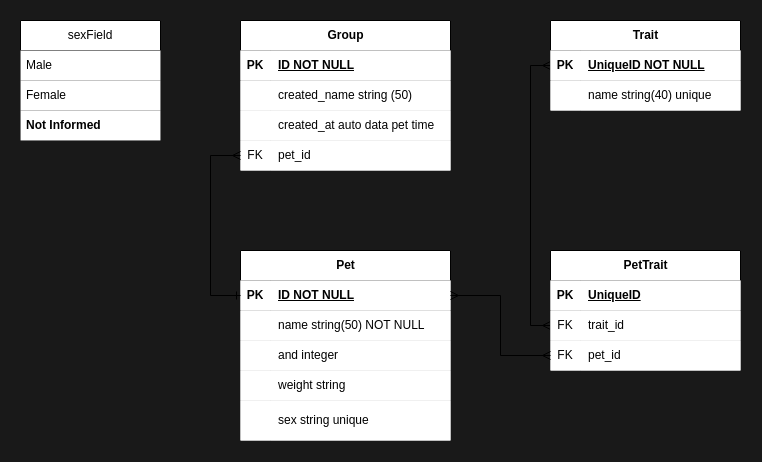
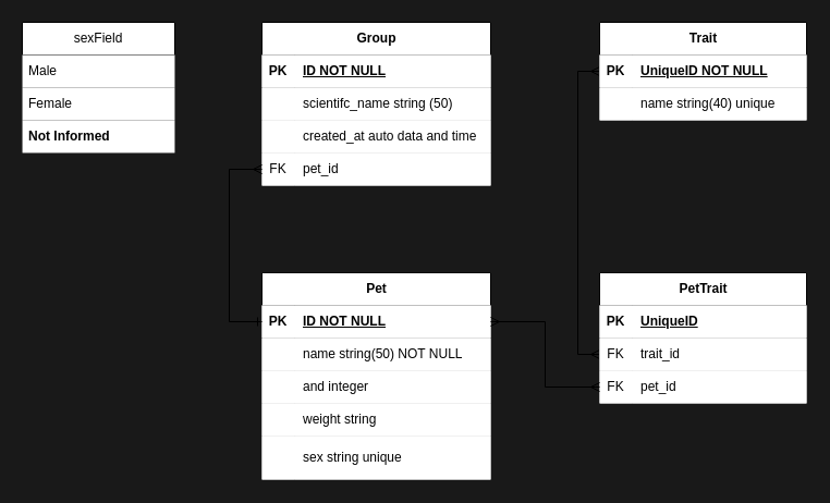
  <mxCell id="0" />
  <mxCell id="1" parent="0" />
  <mxCell id="2" value="Pet" style="shape=table;startSize=30;container=1;collapsible=1;childLayout=tableLayout;fixedRows=1;rowLines=0;fontStyle=1;align=center;resizeLast=1;html=1;fillStyle=auto;fillColor=default;" parent="1" vertex="1"><mxGeometry x="240" y="250" width="210" height="190" as="geometry" /></mxCell>
  <mxCell id="3" value="" style="shape=tableRow;horizontal=0;startSize=0;swimlaneHead=0;swimlaneBody=0;fillColor=default;collapsible=0;dropTarget=0;points=[[0,0.5],[1,0.5]];portConstraint=eastwest;top=0;left=0;right=0;bottom=1;" parent="2" vertex="1"><mxGeometry y="30" width="210" height="30" as="geometry" /></mxCell>
  <mxCell id="4" value="PK" style="shape=partialRectangle;connectable=0;fillColor=default;top=0;left=0;bottom=0;right=0;fontStyle=1;overflow=hidden;whiteSpace=wrap;html=1;shadow=0;" parent="3" vertex="1"><mxGeometry width="30" height="30" as="geometry"><mxRectangle width="30" height="30" as="alternateBounds" /></mxGeometry></mxCell>
  <mxCell id="5" value="ID NOT NULL" style="shape=partialRectangle;connectable=0;fillColor=default;top=0;left=0;bottom=0;right=0;align=left;spacingLeft=6;fontStyle=5;overflow=hidden;whiteSpace=wrap;html=1;shadow=0;" parent="3" vertex="1"><mxGeometry x="30" width="180" height="30" as="geometry"><mxRectangle width="180" height="30" as="alternateBounds" /></mxGeometry></mxCell>
  <mxCell id="6" value="" style="shape=tableRow;horizontal=0;startSize=0;swimlaneHead=0;swimlaneBody=0;fillColor=default;collapsible=0;dropTarget=0;points=[[0,0.5],[1,0.5]];portConstraint=eastwest;top=0;left=0;right=0;bottom=0;" parent="2" vertex="1"><mxGeometry y="60" width="210" height="30" as="geometry" /></mxCell>
  <mxCell id="7" value="" style="shape=partialRectangle;connectable=0;fillColor=default;top=0;left=0;bottom=0;right=0;editable=1;overflow=hidden;whiteSpace=wrap;html=1;shadow=0;" parent="6" vertex="1"><mxGeometry width="30" height="30" as="geometry"><mxRectangle width="30" height="30" as="alternateBounds" /></mxGeometry></mxCell>
  <mxCell id="8" value="name string(50) NOT NULL" style="shape=partialRectangle;connectable=0;fillColor=default;top=0;left=0;bottom=0;right=0;align=left;spacingLeft=6;overflow=hidden;whiteSpace=wrap;html=1;shadow=0;" parent="6" vertex="1"><mxGeometry x="30" width="180" height="30" as="geometry"><mxRectangle width="180" height="30" as="alternateBounds" /></mxGeometry></mxCell>
  <mxCell id="9" style="shape=tableRow;horizontal=0;startSize=0;swimlaneHead=0;swimlaneBody=0;fillColor=default;collapsible=0;dropTarget=0;points=[[0,0.5],[1,0.5]];portConstraint=eastwest;top=0;left=0;right=0;bottom=0;" parent="2" vertex="1"><mxGeometry y="90" width="210" height="30" as="geometry" /></mxCell>
  <mxCell id="10" style="shape=partialRectangle;connectable=0;fillColor=default;top=0;left=0;bottom=0;right=0;editable=1;overflow=hidden;whiteSpace=wrap;html=1;shadow=0;" parent="9" vertex="1"><mxGeometry width="30" height="30" as="geometry"><mxRectangle width="30" height="30" as="alternateBounds" /></mxGeometry></mxCell>
  <mxCell id="11" value="and integer" style="shape=partialRectangle;connectable=0;fillColor=default;top=0;left=0;bottom=0;right=0;align=left;spacingLeft=6;overflow=hidden;whiteSpace=wrap;html=1;shadow=0;" parent="9" vertex="1"><mxGeometry x="30" width="180" height="30" as="geometry"><mxRectangle width="180" height="30" as="alternateBounds" /></mxGeometry></mxCell>
  <mxCell id="12" style="shape=tableRow;horizontal=0;startSize=0;swimlaneHead=0;swimlaneBody=0;fillColor=default;collapsible=0;dropTarget=0;points=[[0,0.5],[1,0.5]];portConstraint=eastwest;top=0;left=0;right=0;bottom=0;" parent="2" vertex="1"><mxGeometry y="120" width="210" height="30" as="geometry" /></mxCell>
  <mxCell id="13" style="shape=partialRectangle;connectable=0;fillColor=default;top=0;left=0;bottom=0;right=0;editable=1;overflow=hidden;whiteSpace=wrap;html=1;shadow=0;" parent="12" vertex="1"><mxGeometry width="30" height="30" as="geometry"><mxRectangle width="30" height="30" as="alternateBounds" /></mxGeometry></mxCell>
  <mxCell id="14" value="weight string" style="shape=partialRectangle;connectable=0;fillColor=default;top=0;left=0;bottom=0;right=0;align=left;spacingLeft=6;overflow=hidden;whiteSpace=wrap;html=1;shadow=0;" parent="12" vertex="1"><mxGeometry x="30" width="180" height="30" as="geometry"><mxRectangle width="180" height="30" as="alternateBounds" /></mxGeometry></mxCell>
  <mxCell id="15" style="shape=tableRow;horizontal=0;startSize=0;swimlaneHead=0;swimlaneBody=0;fillColor=default;collapsible=0;dropTarget=0;points=[[0,0.5],[1,0.5]];portConstraint=eastwest;top=0;left=0;right=0;bottom=0;" parent="2" vertex="1"><mxGeometry y="150" width="210" height="40" as="geometry" /></mxCell>
  <mxCell id="16" style="shape=partialRectangle;connectable=0;fillColor=default;top=0;left=0;bottom=0;right=0;editable=1;overflow=hidden;whiteSpace=wrap;html=1;shadow=0;" parent="15" vertex="1"><mxGeometry width="30" height="40" as="geometry"><mxRectangle width="30" height="40" as="alternateBounds" /></mxGeometry></mxCell>
  <mxCell id="17" value="sex string unique" style="shape=partialRectangle;connectable=0;fillColor=default;top=0;left=0;bottom=0;right=0;align=left;spacingLeft=6;overflow=hidden;whiteSpace=wrap;html=1;shadow=0;" parent="15" vertex="1"><mxGeometry x="30" width="180" height="40" as="geometry"><mxRectangle width="180" height="40" as="alternateBounds" /></mxGeometry></mxCell>
  <mxCell id="18" style="edgeStyle=orthogonalEdgeStyle;rounded=0;orthogonalLoop=1;jettySize=auto;html=1;exitX=0;exitY=0.5;exitDx=0;exitDy=0;entryX=0;entryY=0.5;entryDx=0;entryDy=0;startArrow=ERmany;startFill=0;endArrow=ERmany;endFill=0;" edge="1" parent="1" source="19" target="48"><mxGeometry relative="1" as="geometry" /></mxCell>
  <mxCell id="19" value="Trait" style="shape=table;startSize=30;container=1;collapsible=1;childLayout=tableLayout;fixedRows=1;rowLines=0;fontStyle=1;align=center;resizeLast=1;html=1;fillColor=default;" parent="1" vertex="1"><mxGeometry x="550" y="20" width="190.0" height="90" as="geometry" /></mxCell>
  <mxCell id="20" value="" style="shape=tableRow;horizontal=0;startSize=0;swimlaneHead=0;swimlaneBody=0;fillColor=default;collapsible=0;dropTarget=0;points=[[0,0.5],[1,0.5]];portConstraint=eastwest;top=0;left=0;right=0;bottom=1;" parent="19" vertex="1"><mxGeometry y="30" width="190.0" height="30" as="geometry" /></mxCell>
  <mxCell id="21" value="PK" style="shape=partialRectangle;connectable=0;fillColor=default;top=0;left=0;bottom=0;right=0;fontStyle=1;overflow=hidden;whiteSpace=wrap;html=1;" parent="20" vertex="1"><mxGeometry width="30" height="30" as="geometry"><mxRectangle width="30" height="30" as="alternateBounds" /></mxGeometry></mxCell>
  <mxCell id="22" value="UniqueID NOT NULL" style="shape=partialRectangle;connectable=0;fillColor=default;top=0;left=0;bottom=0;right=0;align=left;spacingLeft=6;fontStyle=5;overflow=hidden;whiteSpace=wrap;html=1;" parent="20" vertex="1"><mxGeometry x="30" width="160.0" height="30" as="geometry"><mxRectangle width="160.0" height="30" as="alternateBounds" /></mxGeometry></mxCell>
  <mxCell id="23" value="" style="shape=tableRow;horizontal=0;startSize=0;swimlaneHead=0;swimlaneBody=0;fillColor=default;collapsible=0;dropTarget=0;points=[[0,0.5],[1,0.5]];portConstraint=eastwest;top=0;left=0;right=0;bottom=0;" parent="19" vertex="1"><mxGeometry y="60" width="190.0" height="30" as="geometry" /></mxCell>
  <mxCell id="24" value="" style="shape=partialRectangle;connectable=0;fillColor=default;top=0;left=0;bottom=0;right=0;editable=1;overflow=hidden;whiteSpace=wrap;html=1;" parent="23" vertex="1"><mxGeometry width="30" height="30" as="geometry"><mxRectangle width="30" height="30" as="alternateBounds" /></mxGeometry></mxCell>
  <mxCell id="25" value="name string(40) unique" style="shape=partialRectangle;connectable=0;fillColor=default;top=0;left=0;bottom=0;right=0;align=left;spacingLeft=6;overflow=hidden;whiteSpace=wrap;html=1;" parent="23" vertex="1"><mxGeometry x="30" width="160.0" height="30" as="geometry"><mxRectangle width="160.0" height="30" as="alternateBounds" /></mxGeometry></mxCell>
  <mxCell id="26" value="Group" style="shape=table;startSize=30;container=1;collapsible=1;childLayout=tableLayout;fixedRows=1;rowLines=0;fontStyle=1;align=center;resizeLast=1;html=1;fillColor=default;" parent="1" vertex="1"><mxGeometry x="240" y="20" width="210" height="150" as="geometry" /></mxCell>
  <mxCell id="27" value="" style="shape=tableRow;horizontal=0;startSize=0;swimlaneHead=0;swimlaneBody=0;fillColor=default;collapsible=0;dropTarget=0;points=[[0,0.5],[1,0.5]];portConstraint=eastwest;top=0;left=0;right=0;bottom=1;" parent="26" vertex="1"><mxGeometry y="30" width="210" height="30" as="geometry" /></mxCell>
  <mxCell id="28" value="PK" style="shape=partialRectangle;connectable=0;fillColor=default;top=0;left=0;bottom=0;right=0;fontStyle=1;overflow=hidden;whiteSpace=wrap;html=1;" parent="27" vertex="1"><mxGeometry width="30" height="30" as="geometry"><mxRectangle width="30" height="30" as="alternateBounds" /></mxGeometry></mxCell>
  <mxCell id="29" value="ID NOT NULL" style="shape=partialRectangle;connectable=0;fillColor=default;top=0;left=0;bottom=0;right=0;align=left;spacingLeft=6;fontStyle=5;overflow=hidden;whiteSpace=wrap;html=1;" parent="27" vertex="1"><mxGeometry x="30" width="180" height="30" as="geometry"><mxRectangle width="180" height="30" as="alternateBounds" /></mxGeometry></mxCell>
  <mxCell id="30" value="" style="shape=tableRow;horizontal=0;startSize=0;swimlaneHead=0;swimlaneBody=0;fillColor=default;collapsible=0;dropTarget=0;points=[[0,0.5],[1,0.5]];portConstraint=eastwest;top=0;left=0;right=0;bottom=0;" parent="26" vertex="1"><mxGeometry y="60" width="210" height="30" as="geometry" /></mxCell>
  <mxCell id="31" value="" style="shape=partialRectangle;connectable=0;fillColor=default;top=0;left=0;bottom=0;right=0;editable=1;overflow=hidden;whiteSpace=wrap;html=1;" parent="30" vertex="1"><mxGeometry width="30" height="30" as="geometry"><mxRectangle width="30" height="30" as="alternateBounds" /></mxGeometry></mxCell>
- <mxCell id="32" value="created_name string (50)" style="shape=partialRectangle;connectable=0;fillColor=default;top=0;left=0;bottom=0;right=0;align=left;spacingLeft=6;overflow=hidden;whiteSpace=wrap;html=1;" parent="30" vertex="1"><mxGeometry x="30" width="180" height="30" as="geometry"><mxRectangle width="180" height="30" as="alternateBounds" /></mxGeometry></mxCell>
+ <mxCell id="32" value="scientifc_name string (50)" style="shape=partialRectangle;connectable=0;fillColor=default;top=0;left=0;bottom=0;right=0;align=left;spacingLeft=6;overflow=hidden;whiteSpace=wrap;html=1;" parent="30" vertex="1"><mxGeometry x="30" width="180" height="30" as="geometry"><mxRectangle width="180" height="30" as="alternateBounds" /></mxGeometry></mxCell>
  <mxCell id="33" value="" style="shape=tableRow;horizontal=0;startSize=0;swimlaneHead=0;swimlaneBody=0;fillColor=default;collapsible=0;dropTarget=0;points=[[0,0.5],[1,0.5]];portConstraint=eastwest;top=0;left=0;right=0;bottom=0;" parent="26" vertex="1"><mxGeometry y="90" width="210" height="30" as="geometry" /></mxCell>
  <mxCell id="34" value="" style="shape=partialRectangle;connectable=0;fillColor=default;top=0;left=0;bottom=0;right=0;editable=1;overflow=hidden;whiteSpace=wrap;html=1;" parent="33" vertex="1"><mxGeometry width="30" height="30" as="geometry"><mxRectangle width="30" height="30" as="alternateBounds" /></mxGeometry></mxCell>
- <mxCell id="35" value="created_at auto data pet time" style="shape=partialRectangle;connectable=0;fillColor=default;top=0;left=0;bottom=0;right=0;align=left;spacingLeft=6;overflow=hidden;whiteSpace=wrap;html=1;" parent="33" vertex="1"><mxGeometry x="30" width="180" height="30" as="geometry"><mxRectangle width="180" height="30" as="alternateBounds" /></mxGeometry></mxCell>
+ <mxCell id="35" value="created_at auto data and time" style="shape=partialRectangle;connectable=0;fillColor=default;top=0;left=0;bottom=0;right=0;align=left;spacingLeft=6;overflow=hidden;whiteSpace=wrap;html=1;" parent="33" vertex="1"><mxGeometry x="30" width="180" height="30" as="geometry"><mxRectangle width="180" height="30" as="alternateBounds" /></mxGeometry></mxCell>
  <mxCell id="36" style="shape=tableRow;horizontal=0;startSize=0;swimlaneHead=0;swimlaneBody=0;fillColor=default;collapsible=0;dropTarget=0;points=[[0,0.5],[1,0.5]];portConstraint=eastwest;top=0;left=0;right=0;bottom=0;" vertex="1" parent="26"><mxGeometry y="120" width="210" height="30" as="geometry" /></mxCell>
  <mxCell id="37" value="FK" style="shape=partialRectangle;connectable=0;fillColor=default;top=0;left=0;bottom=0;right=0;editable=1;overflow=hidden;whiteSpace=wrap;html=1;" vertex="1" parent="36"><mxGeometry width="30" height="30" as="geometry"><mxRectangle width="30" height="30" as="alternateBounds" /></mxGeometry></mxCell>
  <mxCell id="38" value="pet_id" style="shape=partialRectangle;connectable=0;fillColor=default;top=0;left=0;bottom=0;right=0;align=left;spacingLeft=6;overflow=hidden;whiteSpace=wrap;html=1;" vertex="1" parent="36"><mxGeometry x="30" width="180" height="30" as="geometry"><mxRectangle width="180" height="30" as="alternateBounds" /></mxGeometry></mxCell>
  <mxCell id="39" value="sexField" style="swimlane;fontStyle=0;childLayout=stackLayout;horizontal=1;startSize=30;horizontalStack=0;resizeParent=1;resizeParentMax=0;resizeLast=0;collapsible=1;marginBottom=0;whiteSpace=wrap;html=1;" vertex="1" parent="1"><mxGeometry x="20" y="20" width="140" height="120" as="geometry" /></mxCell>
  <mxCell id="40" value="Male" style="text;strokeColor=none;fillColor=default;align=left;verticalAlign=middle;spacingLeft=4;spacingRight=4;overflow=hidden;points=[[0,0.5],[1,0.5]];portConstraint=eastwest;rotatable=0;whiteSpace=wrap;html=1;" vertex="1" parent="39"><mxGeometry y="30" width="140" height="30" as="geometry" /></mxCell>
  <mxCell id="41" value="Female" style="text;strokeColor=none;fillColor=default;align=left;verticalAlign=middle;spacingLeft=4;spacingRight=4;overflow=hidden;points=[[0,0.5],[1,0.5]];portConstraint=eastwest;rotatable=0;whiteSpace=wrap;html=1;" vertex="1" parent="39"><mxGeometry y="60" width="140" height="30" as="geometry" /></mxCell>
  <mxCell id="42" value="&lt;strong&gt;Not Informed&lt;/strong&gt;" style="text;strokeColor=none;fillColor=default;align=left;verticalAlign=middle;spacingLeft=4;spacingRight=4;overflow=hidden;points=[[0,0.5],[1,0.5]];portConstraint=eastwest;rotatable=0;whiteSpace=wrap;html=1;" vertex="1" parent="39"><mxGeometry y="90" width="140" height="30" as="geometry" /></mxCell>
  <mxCell id="43" style="edgeStyle=orthogonalEdgeStyle;rounded=0;orthogonalLoop=1;jettySize=auto;html=1;exitX=0;exitY=0.5;exitDx=0;exitDy=0;entryX=0;entryY=0.5;entryDx=0;entryDy=0;startArrow=ERone;startFill=0;endArrow=ERmany;endFill=0;" edge="1" parent="1" source="3" target="36"><mxGeometry relative="1" as="geometry"><Array as="points"><mxPoint x="210" y="295" /><mxPoint x="210" y="155" /></Array></mxGeometry></mxCell>
  <mxCell id="44" value="PetTrait" style="shape=table;startSize=30;container=1;collapsible=1;childLayout=tableLayout;fixedRows=1;rowLines=0;fontStyle=1;align=center;resizeLast=1;html=1;fillColor=default;" vertex="1" parent="1"><mxGeometry x="550" y="250" width="190" height="120" as="geometry" /></mxCell>
  <mxCell id="45" value="" style="shape=tableRow;horizontal=0;startSize=0;swimlaneHead=0;swimlaneBody=0;fillColor=default;collapsible=0;dropTarget=0;points=[[0,0.5],[1,0.5]];portConstraint=eastwest;top=0;left=0;right=0;bottom=1;" vertex="1" parent="44"><mxGeometry y="30" width="190" height="30" as="geometry" /></mxCell>
  <mxCell id="46" value="PK" style="shape=partialRectangle;connectable=0;fillColor=default;top=0;left=0;bottom=0;right=0;fontStyle=1;overflow=hidden;whiteSpace=wrap;html=1;" vertex="1" parent="45"><mxGeometry width="30" height="30" as="geometry"><mxRectangle width="30" height="30" as="alternateBounds" /></mxGeometry></mxCell>
  <mxCell id="47" value="UniqueID" style="shape=partialRectangle;connectable=0;fillColor=default;top=0;left=0;bottom=0;right=0;align=left;spacingLeft=6;fontStyle=5;overflow=hidden;whiteSpace=wrap;html=1;" vertex="1" parent="45"><mxGeometry x="30" width="160" height="30" as="geometry"><mxRectangle width="160" height="30" as="alternateBounds" /></mxGeometry></mxCell>
  <mxCell id="48" value="" style="shape=tableRow;horizontal=0;startSize=0;swimlaneHead=0;swimlaneBody=0;fillColor=default;collapsible=0;dropTarget=0;points=[[0,0.5],[1,0.5]];portConstraint=eastwest;top=0;left=0;right=0;bottom=0;" vertex="1" parent="44"><mxGeometry y="60" width="190" height="30" as="geometry" /></mxCell>
  <mxCell id="49" value="FK" style="shape=partialRectangle;connectable=0;fillColor=default;top=0;left=0;bottom=0;right=0;editable=1;overflow=hidden;whiteSpace=wrap;html=1;" vertex="1" parent="48"><mxGeometry width="30" height="30" as="geometry"><mxRectangle width="30" height="30" as="alternateBounds" /></mxGeometry></mxCell>
  <mxCell id="50" value="trait_id" style="shape=partialRectangle;connectable=0;fillColor=default;top=0;left=0;bottom=0;right=0;align=left;spacingLeft=6;overflow=hidden;whiteSpace=wrap;html=1;" vertex="1" parent="48"><mxGeometry x="30" width="160" height="30" as="geometry"><mxRectangle width="160" height="30" as="alternateBounds" /></mxGeometry></mxCell>
  <mxCell id="51" value="" style="shape=tableRow;horizontal=0;startSize=0;swimlaneHead=0;swimlaneBody=0;fillColor=default;collapsible=0;dropTarget=0;points=[[0,0.5],[1,0.5]];portConstraint=eastwest;top=0;left=0;right=0;bottom=0;" vertex="1" parent="44"><mxGeometry y="90" width="190" height="30" as="geometry" /></mxCell>
  <mxCell id="52" value="FK" style="shape=partialRectangle;connectable=0;fillColor=default;top=0;left=0;bottom=0;right=0;editable=1;overflow=hidden;whiteSpace=wrap;html=1;" vertex="1" parent="51"><mxGeometry width="30" height="30" as="geometry"><mxRectangle width="30" height="30" as="alternateBounds" /></mxGeometry></mxCell>
  <mxCell id="53" value="pet_id" style="shape=partialRectangle;connectable=0;fillColor=default;top=0;left=0;bottom=0;right=0;align=left;spacingLeft=6;overflow=hidden;whiteSpace=wrap;html=1;" vertex="1" parent="51"><mxGeometry x="30" width="160" height="30" as="geometry"><mxRectangle width="160" height="30" as="alternateBounds" /></mxGeometry></mxCell>
  <mxCell id="54" style="edgeStyle=orthogonalEdgeStyle;rounded=0;orthogonalLoop=1;jettySize=auto;html=1;exitX=1;exitY=0.5;exitDx=0;exitDy=0;entryX=0;entryY=0.5;entryDx=0;entryDy=0;startArrow=ERmany;startFill=0;endArrow=ERmany;endFill=0;" edge="1" parent="1" source="3" target="51"><mxGeometry relative="1" as="geometry" /></mxCell>
